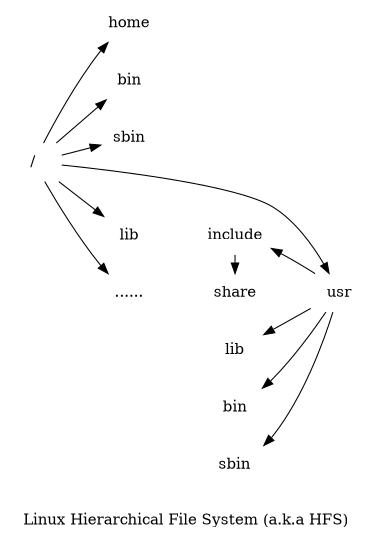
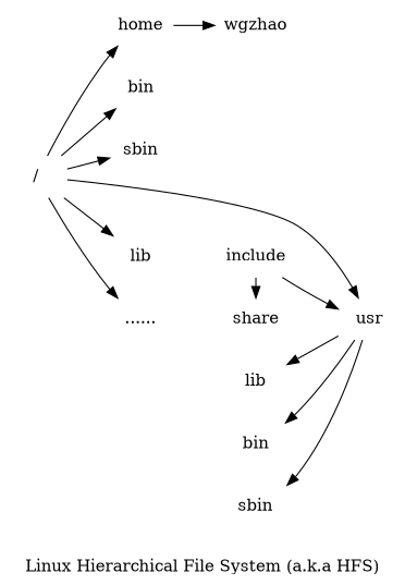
  digraph {
    label="Linux Hierarchical File System (a.k.a HFS)"
    rankdir=LR
    node [shape=plaintext]
+   wgzhao
    share
    n3 [label=lib]
    include
    n5 [label=bin]
    n6 [label=sbin]
    "/"
    home
    bin
    sbin
    usr
    lib
    "......"
    subgraph sub_1 {
      rank=same
+     wgzhao
      share
      n3
      include
      n5
      n6
    }
    include -> share
    "/" -> home
    "/" -> bin
    "/" -> sbin
    "/" -> usr
    "/" -> lib
    "/" -> "......"
+   home -> wgzhao
    usr -> n3
-   usr -> include
+   include -> usr
    usr -> n5
    usr -> n6
  }
